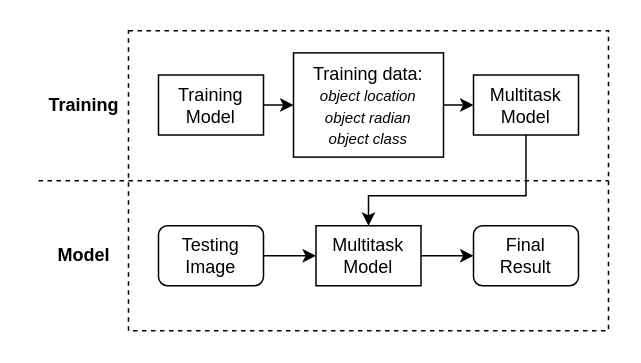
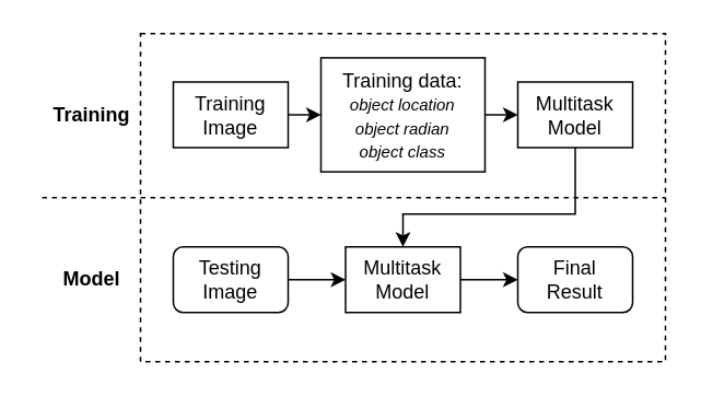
  <mxCell id="0" />
  <mxCell id="1" parent="0" />
  <mxCell id="2" value="" style="group" parent="1" vertex="1" connectable="0"><mxGeometry x="20" y="20" width="385" height="200" as="geometry" /></mxCell>
  <mxCell id="3" value="" style="rounded=0;whiteSpace=wrap;html=1;fillColor=none;movable=1;resizable=1;rotatable=1;deletable=1;editable=1;locked=0;connectable=1;dashed=1;" parent="2" vertex="1"><mxGeometry x="65" width="320" height="200" as="geometry" /></mxCell>
  <mxCell id="4" value="&lt;b&gt;Training&lt;/b&gt;" style="text;html=1;align=center;verticalAlign=middle;resizable=1;points=[];autosize=1;strokeColor=none;fillColor=none;movable=1;rotatable=1;deletable=1;editable=1;locked=0;connectable=1;" parent="2" vertex="1"><mxGeometry y="34.5" width="70" height="30" as="geometry" /></mxCell>
  <mxCell id="5" value="&lt;b&gt;Model&lt;/b&gt;" style="text;html=1;align=center;verticalAlign=middle;resizable=1;points=[];autosize=1;strokeColor=none;fillColor=none;movable=1;rotatable=1;deletable=1;editable=1;locked=0;connectable=1;" parent="2" vertex="1"><mxGeometry x="10" y="135" width="50" height="30" as="geometry" /></mxCell>
  <mxCell id="6" value="" style="endArrow=none;dashed=1;html=1;rounded=0;entryX=1;entryY=0.5;entryDx=0;entryDy=0;movable=1;resizable=1;rotatable=1;deletable=1;editable=1;locked=0;connectable=1;" parent="2" target="3" edge="1"><mxGeometry width="50" height="50" relative="1" as="geometry"><mxPoint x="5" y="100" as="sourcePoint" /><mxPoint x="405" y="100" as="targetPoint" /></mxGeometry></mxCell>
- <mxCell id="7" value="Training&lt;br&gt;Model" style="rounded=0;whiteSpace=wrap;html=1;movable=1;resizable=1;rotatable=1;deletable=1;editable=1;locked=0;connectable=1;" parent="2" vertex="1"><mxGeometry x="85" y="29.5" width="70" height="40" as="geometry" /></mxCell>
+ <mxCell id="7" value="Training&lt;br&gt;Image" style="rounded=0;whiteSpace=wrap;html=1;movable=1;resizable=1;rotatable=1;deletable=1;editable=1;locked=0;connectable=1;" parent="2" vertex="1"><mxGeometry x="85" y="29.5" width="70" height="40" as="geometry" /></mxCell>
  <mxCell id="8" value="Testing&lt;br&gt;Image" style="whiteSpace=wrap;html=1;movable=1;resizable=1;rotatable=1;deletable=1;editable=1;locked=0;connectable=1;rounded=1;" parent="2" vertex="1"><mxGeometry x="85" y="130" width="70" height="40" as="geometry" /></mxCell>
  <mxCell id="9" value="Training data:&lt;br&gt;&lt;font style=&quot;font-size: 10px;&quot;&gt;&lt;i&gt;object location&lt;br&gt;object radian&lt;br&gt;object class&lt;/i&gt;&lt;/font&gt;" style="rounded=0;whiteSpace=wrap;html=1;movable=1;resizable=1;rotatable=1;deletable=1;editable=1;locked=0;connectable=1;" parent="2" vertex="1"><mxGeometry x="175" y="14.75" width="100" height="69.5" as="geometry" /></mxCell>
  <mxCell id="10" style="edgeStyle=orthogonalEdgeStyle;rounded=0;orthogonalLoop=1;jettySize=auto;html=1;exitX=1;exitY=0.5;exitDx=0;exitDy=0;entryX=0;entryY=0.5;entryDx=0;entryDy=0;movable=1;resizable=1;rotatable=1;deletable=1;editable=1;locked=0;connectable=1;" parent="2" source="7" target="9" edge="1"><mxGeometry relative="1" as="geometry" /></mxCell>
  <mxCell id="11" value="Multitask&lt;br&gt;Model" style="rounded=0;whiteSpace=wrap;html=1;movable=1;resizable=1;rotatable=1;deletable=1;editable=1;locked=0;connectable=1;" parent="2" vertex="1"><mxGeometry x="295" y="29.5" width="70" height="40" as="geometry" /></mxCell>
  <mxCell id="12" style="edgeStyle=orthogonalEdgeStyle;rounded=0;orthogonalLoop=1;jettySize=auto;html=1;exitX=1;exitY=0.5;exitDx=0;exitDy=0;entryX=0;entryY=0.5;entryDx=0;entryDy=0;movable=1;resizable=1;rotatable=1;deletable=1;editable=1;locked=0;connectable=1;" parent="2" source="9" target="11" edge="1"><mxGeometry relative="1" as="geometry" /></mxCell>
  <mxCell id="13" value="Multitask&lt;br&gt;Model" style="rounded=0;whiteSpace=wrap;html=1;movable=1;resizable=1;rotatable=1;deletable=1;editable=1;locked=0;connectable=1;" parent="2" vertex="1"><mxGeometry x="190" y="130" width="70" height="40" as="geometry" /></mxCell>
  <mxCell id="14" style="edgeStyle=orthogonalEdgeStyle;rounded=0;orthogonalLoop=1;jettySize=auto;html=1;exitX=1;exitY=0.5;exitDx=0;exitDy=0;entryX=0;entryY=0.5;entryDx=0;entryDy=0;movable=1;resizable=1;rotatable=1;deletable=1;editable=1;locked=0;connectable=1;" parent="2" source="8" target="13" edge="1"><mxGeometry relative="1" as="geometry" /></mxCell>
  <mxCell id="15" style="edgeStyle=orthogonalEdgeStyle;rounded=0;orthogonalLoop=1;jettySize=auto;html=1;exitX=0.5;exitY=1;exitDx=0;exitDy=0;entryX=0.5;entryY=0;entryDx=0;entryDy=0;movable=1;resizable=1;rotatable=1;deletable=1;editable=1;locked=0;connectable=1;" parent="2" source="11" target="13" edge="1"><mxGeometry relative="1" as="geometry"><Array as="points"><mxPoint x="330" y="110" /><mxPoint x="225" y="110" /></Array></mxGeometry></mxCell>
  <mxCell id="16" value="Final&lt;br&gt;Result" style="whiteSpace=wrap;html=1;movable=1;resizable=1;rotatable=1;deletable=1;editable=1;locked=0;connectable=1;rounded=1;" parent="2" vertex="1"><mxGeometry x="295" y="130" width="70" height="40" as="geometry" /></mxCell>
  <mxCell id="17" style="edgeStyle=orthogonalEdgeStyle;rounded=0;orthogonalLoop=1;jettySize=auto;html=1;exitX=1;exitY=0.5;exitDx=0;exitDy=0;entryX=0;entryY=0.5;entryDx=0;entryDy=0;movable=1;resizable=1;rotatable=1;deletable=1;editable=1;locked=0;connectable=1;" parent="2" source="13" target="16" edge="1"><mxGeometry relative="1" as="geometry" /></mxCell>
